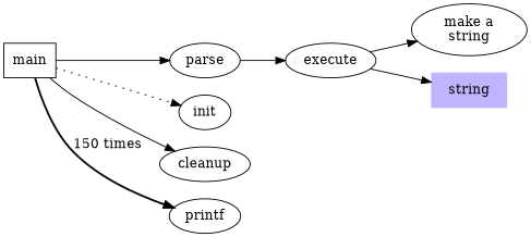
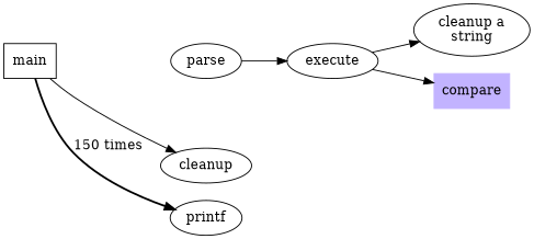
  digraph {
    rankdir=LR
    main [shape=box]
    parse
-   init
    cleanup
    printf
    execute
-   n7 [label="make a\nstring"]
-   compare [color=".7 .3 1.0" shape=box style=filled label=string]
-   main -> parse [weight=8]
-   main -> init [style=dotted]
+   n7 [label="cleanup a\nstring"]
+   compare [color=".7 .3 1.0" shape=box style=filled]
    main -> cleanup
    main -> printf [label="150 times" style=bold]
    parse -> execute
    execute -> n7
    execute -> compare
  }
